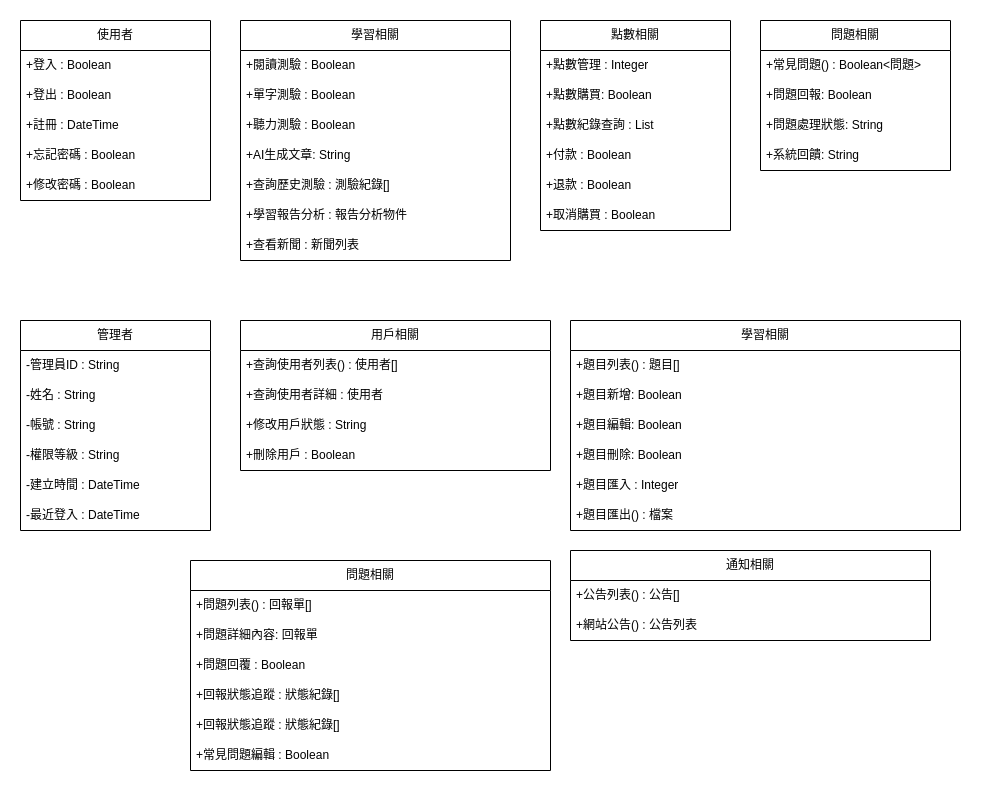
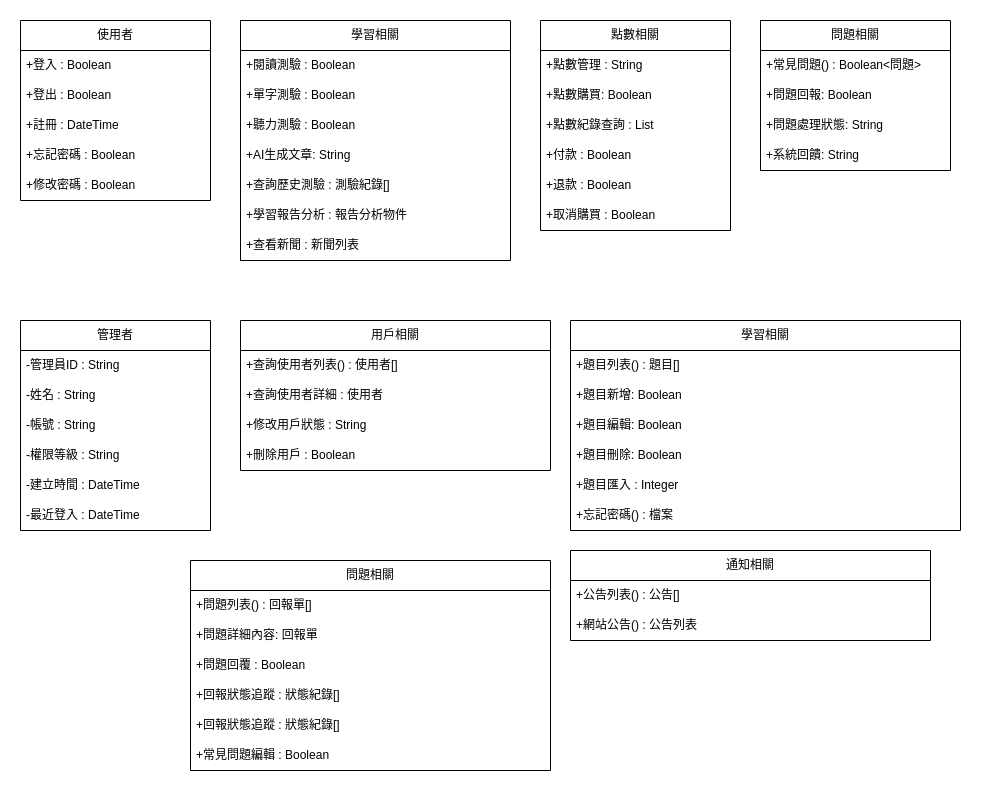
  <mxCell id="0" />
  <mxCell id="1" parent="0" />
  <mxCell id="2" value="使用者" style="swimlane;fontStyle=0;childLayout=stackLayout;horizontal=1;startSize=30;horizontalStack=0;resizeParent=1;resizeParentMax=0;resizeLast=0;collapsible=1;marginBottom=0;whiteSpace=wrap;html=1;" parent="1" vertex="1"><mxGeometry x="20" y="20" width="190" height="180" as="geometry"><mxRectangle x="70" y="180" width="80" height="30" as="alternateBounds" /></mxGeometry></mxCell>
  <mxCell id="3" value="+登入 : Boolean" style="text;strokeColor=none;fillColor=none;align=left;verticalAlign=middle;spacingLeft=4;spacingRight=4;overflow=hidden;points=[[0,0.5],[1,0.5]];portConstraint=eastwest;rotatable=0;whiteSpace=wrap;html=1;" parent="2" vertex="1"><mxGeometry y="30" width="190" height="30" as="geometry" /></mxCell>
  <mxCell id="4" value="+登出 : Boolean" style="text;strokeColor=none;fillColor=none;align=left;verticalAlign=middle;spacingLeft=4;spacingRight=4;overflow=hidden;points=[[0,0.5],[1,0.5]];portConstraint=eastwest;rotatable=0;whiteSpace=wrap;html=1;" parent="2" vertex="1"><mxGeometry y="60" width="190" height="30" as="geometry" /></mxCell>
  <mxCell id="5" value="+註冊 : DateTime" style="text;strokeColor=none;fillColor=none;align=left;verticalAlign=middle;spacingLeft=4;spacingRight=4;overflow=hidden;points=[[0,0.5],[1,0.5]];portConstraint=eastwest;rotatable=0;whiteSpace=wrap;html=1;" parent="2" vertex="1"><mxGeometry y="90" width="190" height="30" as="geometry" /></mxCell>
  <mxCell id="6" value="+忘記密碼 : Boolean" style="text;strokeColor=none;fillColor=none;align=left;verticalAlign=middle;spacingLeft=4;spacingRight=4;overflow=hidden;points=[[0,0.5],[1,0.5]];portConstraint=eastwest;rotatable=0;whiteSpace=wrap;html=1;" parent="2" vertex="1"><mxGeometry y="120" width="190" height="30" as="geometry" /></mxCell>
  <mxCell id="7" value="+修改密碼 : Boolean" style="text;strokeColor=none;fillColor=none;align=left;verticalAlign=middle;spacingLeft=4;spacingRight=4;overflow=hidden;points=[[0,0.5],[1,0.5]];portConstraint=eastwest;rotatable=0;whiteSpace=wrap;html=1;" parent="2" vertex="1"><mxGeometry y="150" width="190" height="30" as="geometry" /></mxCell>
  <mxCell id="8" value="學習相關" style="swimlane;fontStyle=0;childLayout=stackLayout;horizontal=1;startSize=30;horizontalStack=0;resizeParent=1;resizeParentMax=0;resizeLast=0;collapsible=1;marginBottom=0;whiteSpace=wrap;html=1;" parent="1" vertex="1"><mxGeometry x="240" y="20" width="270" height="240" as="geometry"><mxRectangle x="70" y="180" width="80" height="30" as="alternateBounds" /></mxGeometry></mxCell>
  <mxCell id="9" value="+閱讀測驗 : Boolean" style="text;strokeColor=none;fillColor=none;align=left;verticalAlign=middle;spacingLeft=4;spacingRight=4;overflow=hidden;points=[[0,0.5],[1,0.5]];portConstraint=eastwest;rotatable=0;whiteSpace=wrap;html=1;" parent="8" vertex="1"><mxGeometry y="30" width="270" height="30" as="geometry" /></mxCell>
  <mxCell id="10" value="+單字測驗 : Boolean" style="text;strokeColor=none;fillColor=none;align=left;verticalAlign=middle;spacingLeft=4;spacingRight=4;overflow=hidden;points=[[0,0.5],[1,0.5]];portConstraint=eastwest;rotatable=0;whiteSpace=wrap;html=1;" parent="8" vertex="1"><mxGeometry y="60" width="270" height="30" as="geometry" /></mxCell>
  <mxCell id="11" value="+聽力測驗 : Boolean" style="text;strokeColor=none;fillColor=none;align=left;verticalAlign=middle;spacingLeft=4;spacingRight=4;overflow=hidden;points=[[0,0.5],[1,0.5]];portConstraint=eastwest;rotatable=0;whiteSpace=wrap;html=1;" parent="8" vertex="1"><mxGeometry y="90" width="270" height="30" as="geometry" /></mxCell>
  <mxCell id="12" value="+AI生成文章: String" style="text;strokeColor=none;fillColor=none;align=left;verticalAlign=middle;spacingLeft=4;spacingRight=4;overflow=hidden;points=[[0,0.5],[1,0.5]];portConstraint=eastwest;rotatable=0;whiteSpace=wrap;html=1;" parent="8" vertex="1"><mxGeometry y="120" width="270" height="30" as="geometry" /></mxCell>
  <mxCell id="13" value="+查詢歷史測驗 : 測驗紀錄[]" style="text;strokeColor=none;fillColor=none;align=left;verticalAlign=middle;spacingLeft=4;spacingRight=4;overflow=hidden;points=[[0,0.5],[1,0.5]];portConstraint=eastwest;rotatable=0;whiteSpace=wrap;html=1;" parent="8" vertex="1"><mxGeometry y="150" width="270" height="30" as="geometry" /></mxCell>
  <mxCell id="14" value="+學習報告分析 : 報告分析物件" style="text;strokeColor=none;fillColor=none;align=left;verticalAlign=middle;spacingLeft=4;spacingRight=4;overflow=hidden;points=[[0,0.5],[1,0.5]];portConstraint=eastwest;rotatable=0;whiteSpace=wrap;html=1;" parent="8" vertex="1"><mxGeometry y="180" width="270" height="30" as="geometry" /></mxCell>
  <mxCell id="15" value="+查看新聞 : 新聞列表" style="text;strokeColor=none;fillColor=none;align=left;verticalAlign=middle;spacingLeft=4;spacingRight=4;overflow=hidden;points=[[0,0.5],[1,0.5]];portConstraint=eastwest;rotatable=0;whiteSpace=wrap;html=1;" parent="8" vertex="1"><mxGeometry y="210" width="270" height="30" as="geometry" /></mxCell>
  <mxCell id="16" value="點數相關" style="swimlane;fontStyle=0;childLayout=stackLayout;horizontal=1;startSize=30;horizontalStack=0;resizeParent=1;resizeParentMax=0;resizeLast=0;collapsible=1;marginBottom=0;whiteSpace=wrap;html=1;" parent="1" vertex="1"><mxGeometry x="540" y="20" width="190" height="210" as="geometry"><mxRectangle x="70" y="180" width="80" height="30" as="alternateBounds" /></mxGeometry></mxCell>
- <mxCell id="17" value="+點數管理 : Integer" style="text;strokeColor=none;fillColor=none;align=left;verticalAlign=middle;spacingLeft=4;spacingRight=4;overflow=hidden;points=[[0,0.5],[1,0.5]];portConstraint=eastwest;rotatable=0;whiteSpace=wrap;html=1;" parent="16" vertex="1"><mxGeometry y="30" width="190" height="30" as="geometry" /></mxCell>
+ <mxCell id="17" value="+點數管理 : String" style="text;strokeColor=none;fillColor=none;align=left;verticalAlign=middle;spacingLeft=4;spacingRight=4;overflow=hidden;points=[[0,0.5],[1,0.5]];portConstraint=eastwest;rotatable=0;whiteSpace=wrap;html=1;" parent="16" vertex="1"><mxGeometry y="30" width="190" height="30" as="geometry" /></mxCell>
  <mxCell id="18" value="+點數購買: Boolean" style="text;strokeColor=none;fillColor=none;align=left;verticalAlign=middle;spacingLeft=4;spacingRight=4;overflow=hidden;points=[[0,0.5],[1,0.5]];portConstraint=eastwest;rotatable=0;whiteSpace=wrap;html=1;" parent="16" vertex="1"><mxGeometry y="60" width="190" height="30" as="geometry" /></mxCell>
  <mxCell id="19" value="+點數紀錄查詢 : List" style="text;strokeColor=none;fillColor=none;align=left;verticalAlign=middle;spacingLeft=4;spacingRight=4;overflow=hidden;points=[[0,0.5],[1,0.5]];portConstraint=eastwest;rotatable=0;whiteSpace=wrap;html=1;" parent="16" vertex="1"><mxGeometry y="90" width="190" height="30" as="geometry" /></mxCell>
  <mxCell id="20" value="+付款 : Boolean" style="text;strokeColor=none;fillColor=none;align=left;verticalAlign=middle;spacingLeft=4;spacingRight=4;overflow=hidden;points=[[0,0.5],[1,0.5]];portConstraint=eastwest;rotatable=0;whiteSpace=wrap;html=1;" parent="16" vertex="1"><mxGeometry y="120" width="190" height="30" as="geometry" /></mxCell>
  <mxCell id="21" value="+退款 : Boolean" style="text;strokeColor=none;fillColor=none;align=left;verticalAlign=middle;spacingLeft=4;spacingRight=4;overflow=hidden;points=[[0,0.5],[1,0.5]];portConstraint=eastwest;rotatable=0;whiteSpace=wrap;html=1;" parent="16" vertex="1"><mxGeometry y="150" width="190" height="30" as="geometry" /></mxCell>
  <mxCell id="22" value="+取消購買 : Boolean" style="text;strokeColor=none;fillColor=none;align=left;verticalAlign=middle;spacingLeft=4;spacingRight=4;overflow=hidden;points=[[0,0.5],[1,0.5]];portConstraint=eastwest;rotatable=0;whiteSpace=wrap;html=1;" parent="16" vertex="1"><mxGeometry y="180" width="190" height="30" as="geometry" /></mxCell>
  <mxCell id="23" value="問題相關" style="swimlane;fontStyle=0;childLayout=stackLayout;horizontal=1;startSize=30;horizontalStack=0;resizeParent=1;resizeParentMax=0;resizeLast=0;collapsible=1;marginBottom=0;whiteSpace=wrap;html=1;" parent="1" vertex="1"><mxGeometry x="760" y="20" width="190" height="150" as="geometry"><mxRectangle x="70" y="180" width="80" height="30" as="alternateBounds" /></mxGeometry></mxCell>
  <mxCell id="24" value="+常見問題() : Boolean&amp;lt;問題&amp;gt;" style="text;strokeColor=none;fillColor=none;align=left;verticalAlign=middle;spacingLeft=4;spacingRight=4;overflow=hidden;points=[[0,0.5],[1,0.5]];portConstraint=eastwest;rotatable=0;whiteSpace=wrap;html=1;" parent="23" vertex="1"><mxGeometry y="30" width="190" height="30" as="geometry" /></mxCell>
  <mxCell id="25" value="+問題回報: Boolean" style="text;strokeColor=none;fillColor=none;align=left;verticalAlign=middle;spacingLeft=4;spacingRight=4;overflow=hidden;points=[[0,0.5],[1,0.5]];portConstraint=eastwest;rotatable=0;whiteSpace=wrap;html=1;" parent="23" vertex="1"><mxGeometry y="60" width="190" height="30" as="geometry" /></mxCell>
  <mxCell id="26" value="+問題處理狀態: String" style="text;strokeColor=none;fillColor=none;align=left;verticalAlign=middle;spacingLeft=4;spacingRight=4;overflow=hidden;points=[[0,0.5],[1,0.5]];portConstraint=eastwest;rotatable=0;whiteSpace=wrap;html=1;" parent="23" vertex="1"><mxGeometry y="90" width="190" height="30" as="geometry" /></mxCell>
  <mxCell id="27" value="+系統回饋: String" style="text;strokeColor=none;fillColor=none;align=left;verticalAlign=middle;spacingLeft=4;spacingRight=4;overflow=hidden;points=[[0,0.5],[1,0.5]];portConstraint=eastwest;rotatable=0;whiteSpace=wrap;html=1;" parent="23" vertex="1"><mxGeometry y="120" width="190" height="30" as="geometry" /></mxCell>
  <mxCell id="28" value="管理者" style="swimlane;fontStyle=0;childLayout=stackLayout;horizontal=1;startSize=30;horizontalStack=0;resizeParent=1;resizeParentMax=0;resizeLast=0;collapsible=1;marginBottom=0;whiteSpace=wrap;html=1;" parent="1" vertex="1"><mxGeometry x="20" y="320" width="190" height="210" as="geometry"><mxRectangle x="70" y="180" width="80" height="30" as="alternateBounds" /></mxGeometry></mxCell>
  <mxCell id="29" value="-管理員ID : String" style="text;strokeColor=none;fillColor=none;align=left;verticalAlign=middle;spacingLeft=4;spacingRight=4;overflow=hidden;points=[[0,0.5],[1,0.5]];portConstraint=eastwest;rotatable=0;whiteSpace=wrap;html=1;" parent="28" vertex="1"><mxGeometry y="30" width="190" height="30" as="geometry" /></mxCell>
  <mxCell id="30" value="-姓名 : String" style="text;strokeColor=none;fillColor=none;align=left;verticalAlign=middle;spacingLeft=4;spacingRight=4;overflow=hidden;points=[[0,0.5],[1,0.5]];portConstraint=eastwest;rotatable=0;whiteSpace=wrap;html=1;" parent="28" vertex="1"><mxGeometry y="60" width="190" height="30" as="geometry" /></mxCell>
  <mxCell id="31" value="-帳號 : String" style="text;strokeColor=none;fillColor=none;align=left;verticalAlign=middle;spacingLeft=4;spacingRight=4;overflow=hidden;points=[[0,0.5],[1,0.5]];portConstraint=eastwest;rotatable=0;whiteSpace=wrap;html=1;" parent="28" vertex="1"><mxGeometry y="90" width="190" height="30" as="geometry" /></mxCell>
  <mxCell id="32" value="-權限等級 : String" style="text;strokeColor=none;fillColor=none;align=left;verticalAlign=middle;spacingLeft=4;spacingRight=4;overflow=hidden;points=[[0,0.5],[1,0.5]];portConstraint=eastwest;rotatable=0;whiteSpace=wrap;html=1;" parent="28" vertex="1"><mxGeometry y="120" width="190" height="30" as="geometry" /></mxCell>
  <mxCell id="33" value="-建立時間 : DateTime" style="text;strokeColor=none;fillColor=none;align=left;verticalAlign=middle;spacingLeft=4;spacingRight=4;overflow=hidden;points=[[0,0.5],[1,0.5]];portConstraint=eastwest;rotatable=0;whiteSpace=wrap;html=1;" parent="28" vertex="1"><mxGeometry y="150" width="190" height="30" as="geometry" /></mxCell>
  <mxCell id="34" value="-最近登入 : DateTime" style="text;strokeColor=none;fillColor=none;align=left;verticalAlign=middle;spacingLeft=4;spacingRight=4;overflow=hidden;points=[[0,0.5],[1,0.5]];portConstraint=eastwest;rotatable=0;whiteSpace=wrap;html=1;" parent="28" vertex="1"><mxGeometry y="180" width="190" height="30" as="geometry" /></mxCell>
  <mxCell id="35" value="用戶相關" style="swimlane;fontStyle=0;childLayout=stackLayout;horizontal=1;startSize=30;horizontalStack=0;resizeParent=1;resizeParentMax=0;resizeLast=0;collapsible=1;marginBottom=0;whiteSpace=wrap;html=1;" parent="1" vertex="1"><mxGeometry x="240" y="320" width="310" height="150" as="geometry"><mxRectangle x="70" y="180" width="80" height="30" as="alternateBounds" /></mxGeometry></mxCell>
  <mxCell id="36" value="+查詢使用者列表() : 使用者[]" style="text;strokeColor=none;fillColor=none;align=left;verticalAlign=middle;spacingLeft=4;spacingRight=4;overflow=hidden;points=[[0,0.5],[1,0.5]];portConstraint=eastwest;rotatable=0;whiteSpace=wrap;html=1;" parent="35" vertex="1"><mxGeometry y="30" width="310" height="30" as="geometry" /></mxCell>
  <mxCell id="37" value="+查詢使用者詳細 : 使用者" style="text;strokeColor=none;fillColor=none;align=left;verticalAlign=middle;spacingLeft=4;spacingRight=4;overflow=hidden;points=[[0,0.5],[1,0.5]];portConstraint=eastwest;rotatable=0;whiteSpace=wrap;html=1;" parent="35" vertex="1"><mxGeometry y="60" width="310" height="30" as="geometry" /></mxCell>
  <mxCell id="38" value="+修改用戶狀態 : String" style="text;strokeColor=none;fillColor=none;align=left;verticalAlign=middle;spacingLeft=4;spacingRight=4;overflow=hidden;points=[[0,0.5],[1,0.5]];portConstraint=eastwest;rotatable=0;whiteSpace=wrap;html=1;" parent="35" vertex="1"><mxGeometry y="90" width="310" height="30" as="geometry" /></mxCell>
  <mxCell id="39" value="+刪除用戶 : Boolean" style="text;strokeColor=none;fillColor=none;align=left;verticalAlign=middle;spacingLeft=4;spacingRight=4;overflow=hidden;points=[[0,0.5],[1,0.5]];portConstraint=eastwest;rotatable=0;whiteSpace=wrap;html=1;" parent="35" vertex="1"><mxGeometry y="120" width="310" height="30" as="geometry" /></mxCell>
  <mxCell id="40" value="學習相關" style="swimlane;fontStyle=0;childLayout=stackLayout;horizontal=1;startSize=30;horizontalStack=0;resizeParent=1;resizeParentMax=0;resizeLast=0;collapsible=1;marginBottom=0;whiteSpace=wrap;html=1;" parent="1" vertex="1"><mxGeometry x="570" y="320" width="390" height="210" as="geometry"><mxRectangle x="70" y="180" width="80" height="30" as="alternateBounds" /></mxGeometry></mxCell>
  <mxCell id="41" value="+題目列表() : 題目[]" style="text;strokeColor=none;fillColor=none;align=left;verticalAlign=middle;spacingLeft=4;spacingRight=4;overflow=hidden;points=[[0,0.5],[1,0.5]];portConstraint=eastwest;rotatable=0;whiteSpace=wrap;html=1;" parent="40" vertex="1"><mxGeometry y="30" width="390" height="30" as="geometry" /></mxCell>
  <mxCell id="42" value="+題目新增: Boolean" style="text;strokeColor=none;fillColor=none;align=left;verticalAlign=middle;spacingLeft=4;spacingRight=4;overflow=hidden;points=[[0,0.5],[1,0.5]];portConstraint=eastwest;rotatable=0;whiteSpace=wrap;html=1;" parent="40" vertex="1"><mxGeometry y="60" width="390" height="30" as="geometry" /></mxCell>
  <mxCell id="43" value="+題目編輯: Boolean" style="text;strokeColor=none;fillColor=none;align=left;verticalAlign=middle;spacingLeft=4;spacingRight=4;overflow=hidden;points=[[0,0.5],[1,0.5]];portConstraint=eastwest;rotatable=0;whiteSpace=wrap;html=1;" parent="40" vertex="1"><mxGeometry y="90" width="390" height="30" as="geometry" /></mxCell>
  <mxCell id="44" value="+題目刪除: Boolean" style="text;strokeColor=none;fillColor=none;align=left;verticalAlign=middle;spacingLeft=4;spacingRight=4;overflow=hidden;points=[[0,0.5],[1,0.5]];portConstraint=eastwest;rotatable=0;whiteSpace=wrap;html=1;" parent="40" vertex="1"><mxGeometry y="120" width="390" height="30" as="geometry" /></mxCell>
  <mxCell id="45" value="+題目匯入 : Integer" style="text;strokeColor=none;fillColor=none;align=left;verticalAlign=middle;spacingLeft=4;spacingRight=4;overflow=hidden;points=[[0,0.5],[1,0.5]];portConstraint=eastwest;rotatable=0;whiteSpace=wrap;html=1;" parent="40" vertex="1"><mxGeometry y="150" width="390" height="30" as="geometry" /></mxCell>
- <mxCell id="46" value="+題目匯出() : 檔案" style="text;strokeColor=none;fillColor=none;align=left;verticalAlign=middle;spacingLeft=4;spacingRight=4;overflow=hidden;points=[[0,0.5],[1,0.5]];portConstraint=eastwest;rotatable=0;whiteSpace=wrap;html=1;" parent="40" vertex="1"><mxGeometry y="180" width="390" height="30" as="geometry" /></mxCell>
+ <mxCell id="46" value="+忘記密碼() : 檔案" style="text;strokeColor=none;fillColor=none;align=left;verticalAlign=middle;spacingLeft=4;spacingRight=4;overflow=hidden;points=[[0,0.5],[1,0.5]];portConstraint=eastwest;rotatable=0;whiteSpace=wrap;html=1;" parent="40" vertex="1"><mxGeometry y="180" width="390" height="30" as="geometry" /></mxCell>
  <mxCell id="47" value="問題相關" style="swimlane;fontStyle=0;childLayout=stackLayout;horizontal=1;startSize=30;horizontalStack=0;resizeParent=1;resizeParentMax=0;resizeLast=0;collapsible=1;marginBottom=0;whiteSpace=wrap;html=1;" vertex="1" parent="1"><mxGeometry x="190" y="560" width="360" height="210" as="geometry"><mxRectangle x="70" y="180" width="80" height="30" as="alternateBounds" /></mxGeometry></mxCell>
  <mxCell id="48" value="+問題列表() : 回報單[]" style="text;strokeColor=none;fillColor=none;align=left;verticalAlign=middle;spacingLeft=4;spacingRight=4;overflow=hidden;points=[[0,0.5],[1,0.5]];portConstraint=eastwest;rotatable=0;whiteSpace=wrap;html=1;" vertex="1" parent="47"><mxGeometry y="30" width="360" height="30" as="geometry" /></mxCell>
  <mxCell id="49" value="+問題詳細內容: 回報單" style="text;strokeColor=none;fillColor=none;align=left;verticalAlign=middle;spacingLeft=4;spacingRight=4;overflow=hidden;points=[[0,0.5],[1,0.5]];portConstraint=eastwest;rotatable=0;whiteSpace=wrap;html=1;" vertex="1" parent="47"><mxGeometry y="60" width="360" height="30" as="geometry" /></mxCell>
  <mxCell id="50" value="+問題回覆 : Boolean" style="text;strokeColor=none;fillColor=none;align=left;verticalAlign=middle;spacingLeft=4;spacingRight=4;overflow=hidden;points=[[0,0.5],[1,0.5]];portConstraint=eastwest;rotatable=0;whiteSpace=wrap;html=1;" vertex="1" parent="47"><mxGeometry y="90" width="360" height="30" as="geometry" /></mxCell>
  <mxCell id="51" value="+回報狀態追蹤 : 狀態紀錄[]" style="text;strokeColor=none;fillColor=none;align=left;verticalAlign=middle;spacingLeft=4;spacingRight=4;overflow=hidden;points=[[0,0.5],[1,0.5]];portConstraint=eastwest;rotatable=0;whiteSpace=wrap;html=1;" vertex="1" parent="47"><mxGeometry y="120" width="360" height="30" as="geometry" /></mxCell>
  <mxCell id="52" value="&lt;div&gt;+回報狀態追蹤 : 狀態紀錄[]&lt;/div&gt;" style="text;strokeColor=none;fillColor=none;align=left;verticalAlign=middle;spacingLeft=4;spacingRight=4;overflow=hidden;points=[[0,0.5],[1,0.5]];portConstraint=eastwest;rotatable=0;whiteSpace=wrap;html=1;" vertex="1" parent="47"><mxGeometry y="150" width="360" height="30" as="geometry" /></mxCell>
  <mxCell id="53" value="&lt;div style=&quot;text-align: justify;&quot;&gt;+常見問題編輯 : Boolean&lt;/div&gt;" style="text;strokeColor=none;fillColor=none;align=left;verticalAlign=middle;spacingLeft=4;spacingRight=4;overflow=hidden;points=[[0,0.5],[1,0.5]];portConstraint=eastwest;rotatable=0;whiteSpace=wrap;html=1;" vertex="1" parent="47"><mxGeometry y="180" width="360" height="30" as="geometry" /></mxCell>
  <mxCell id="54" value="通知相關" style="swimlane;fontStyle=0;childLayout=stackLayout;horizontal=1;startSize=30;horizontalStack=0;resizeParent=1;resizeParentMax=0;resizeLast=0;collapsible=1;marginBottom=0;whiteSpace=wrap;html=1;" vertex="1" parent="1"><mxGeometry x="570" y="550" width="360" height="90" as="geometry"><mxRectangle x="70" y="180" width="80" height="30" as="alternateBounds" /></mxGeometry></mxCell>
  <mxCell id="55" value="+公告列表() : 公告[]" style="text;strokeColor=none;fillColor=none;align=left;verticalAlign=middle;spacingLeft=4;spacingRight=4;overflow=hidden;points=[[0,0.5],[1,0.5]];portConstraint=eastwest;rotatable=0;whiteSpace=wrap;html=1;" vertex="1" parent="54"><mxGeometry y="30" width="360" height="30" as="geometry" /></mxCell>
  <mxCell id="56" value="+網站公告() : 公告列表" style="text;strokeColor=none;fillColor=none;align=left;verticalAlign=middle;spacingLeft=4;spacingRight=4;overflow=hidden;points=[[0,0.5],[1,0.5]];portConstraint=eastwest;rotatable=0;whiteSpace=wrap;html=1;" vertex="1" parent="54"><mxGeometry y="60" width="360" height="30" as="geometry" /></mxCell>
